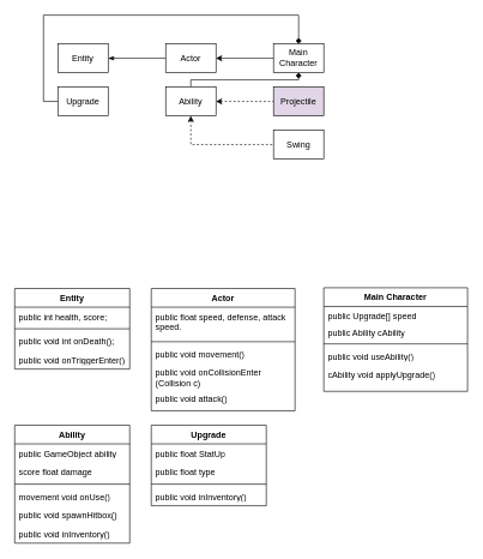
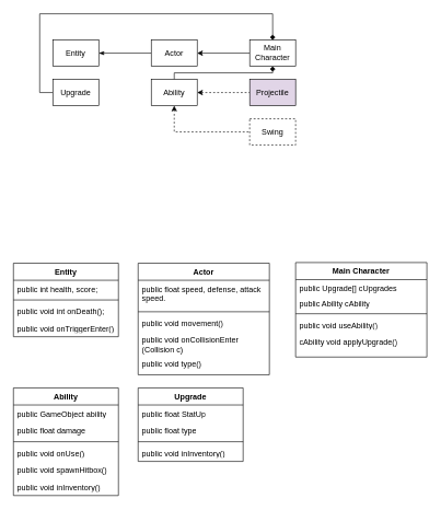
  <mxCell id="0" />
  <mxCell id="1" parent="0" />
  <mxCell id="2" value="" style="edgeStyle=orthogonalEdgeStyle;rounded=0;orthogonalLoop=1;jettySize=auto;html=1;endArrow=none;endFill=0;startArrow=classicThin;startFill=1;" parent="1" source="3" target="5" edge="1"><mxGeometry relative="1" as="geometry" /></mxCell>
  <mxCell id="3" value="Entity" style="rounded=0;whiteSpace=wrap;html=1;" parent="1" vertex="1"><mxGeometry x="80" y="60" width="70" height="40" as="geometry" /></mxCell>
  <mxCell id="4" value="" style="edgeStyle=orthogonalEdgeStyle;rounded=0;orthogonalLoop=1;jettySize=auto;html=1;startArrow=classic;startFill=1;endArrow=none;endFill=0;" parent="1" source="5" target="6" edge="1"><mxGeometry relative="1" as="geometry" /></mxCell>
  <mxCell id="5" value="Actor" style="rounded=0;whiteSpace=wrap;html=1;" parent="1" vertex="1"><mxGeometry x="230" y="60" width="70" height="40" as="geometry" /></mxCell>
  <mxCell id="6" value="Main Character" style="rounded=0;whiteSpace=wrap;html=1;" parent="1" vertex="1"><mxGeometry x="380" y="60" width="70" height="40" as="geometry" /></mxCell>
  <mxCell id="7" style="edgeStyle=orthogonalEdgeStyle;rounded=0;orthogonalLoop=1;jettySize=auto;html=1;endArrow=diamond;endFill=1;" edge="1" parent="1" source="8" target="6"><mxGeometry relative="1" as="geometry"><Array as="points"><mxPoint x="60" y="140" /><mxPoint x="60" y="20" /><mxPoint x="415" y="20" /></Array></mxGeometry></mxCell>
  <mxCell id="8" value="Upgrade" style="rounded=0;whiteSpace=wrap;html=1;" parent="1" vertex="1"><mxGeometry x="80" y="120" width="70" height="40" as="geometry" /></mxCell>
  <mxCell id="9" value="" style="edgeStyle=orthogonalEdgeStyle;rounded=0;orthogonalLoop=1;jettySize=auto;html=1;startArrow=classic;startFill=1;endArrow=none;endFill=0;dashed=1;" parent="1" source="12" target="13" edge="1"><mxGeometry relative="1" as="geometry" /></mxCell>
  <mxCell id="10" value="" style="edgeStyle=orthogonalEdgeStyle;rounded=0;orthogonalLoop=1;jettySize=auto;html=1;endArrow=none;endFill=0;startArrow=classic;startFill=1;dashed=1;" parent="1" source="12" target="14" edge="1"><mxGeometry relative="1" as="geometry"><Array as="points"><mxPoint x="265" y="200" /></Array></mxGeometry></mxCell>
  <mxCell id="11" style="edgeStyle=orthogonalEdgeStyle;rounded=0;orthogonalLoop=1;jettySize=auto;html=1;endArrow=diamond;endFill=1;" edge="1" parent="1" source="12" target="6"><mxGeometry relative="1" as="geometry"><Array as="points"><mxPoint x="265" y="110" /><mxPoint x="415" y="110" /></Array></mxGeometry></mxCell>
  <mxCell id="12" value="Ability" style="rounded=0;whiteSpace=wrap;html=1;" parent="1" vertex="1"><mxGeometry x="230" y="120" width="70" height="40" as="geometry" /></mxCell>
  <mxCell id="13" value="Projectile" style="rounded=0;whiteSpace=wrap;html=1;fillColor=#e1d5e7;" parent="1" vertex="1"><mxGeometry x="380" y="120" width="70" height="40" as="geometry" /></mxCell>
- <mxCell id="14" value="Swing" style="rounded=0;whiteSpace=wrap;html=1;" parent="1" vertex="1"><mxGeometry x="380" y="180" width="70" height="40" as="geometry" /></mxCell>
+ <mxCell id="14" value="Swing" style="rounded=0;whiteSpace=wrap;html=1;dashed=1;" parent="1" vertex="1"><mxGeometry x="380" y="180" width="70" height="40" as="geometry" /></mxCell>
  <mxCell id="15" value="Entity" style="swimlane;fontStyle=1;align=center;verticalAlign=top;childLayout=stackLayout;horizontal=1;startSize=26;horizontalStack=0;resizeParent=1;resizeParentMax=0;resizeLast=0;collapsible=1;marginBottom=0;whiteSpace=wrap;html=1;" parent="1" vertex="1"><mxGeometry x="20" y="400" width="160" height="112" as="geometry" /></mxCell>
  <mxCell id="16" value="public int health, score;" style="text;strokeColor=none;fillColor=none;align=left;verticalAlign=top;spacingLeft=4;spacingRight=4;overflow=hidden;rotatable=0;points=[[0,0.5],[1,0.5]];portConstraint=eastwest;whiteSpace=wrap;html=1;" parent="15" vertex="1"><mxGeometry y="26" width="160" height="26" as="geometry" /></mxCell>
  <mxCell id="17" value="" style="line;strokeWidth=1;fillColor=none;align=left;verticalAlign=middle;spacingTop=-1;spacingLeft=3;spacingRight=3;rotatable=0;labelPosition=right;points=[];portConstraint=eastwest;strokeColor=inherit;" parent="15" vertex="1"><mxGeometry y="52" width="160" height="8" as="geometry" /></mxCell>
  <mxCell id="18" value="public void int onDeath();" style="text;strokeColor=none;fillColor=none;align=left;verticalAlign=top;spacingLeft=4;spacingRight=4;overflow=hidden;rotatable=0;points=[[0,0.5],[1,0.5]];portConstraint=eastwest;whiteSpace=wrap;html=1;" parent="15" vertex="1"><mxGeometry y="60" width="160" height="26" as="geometry" /></mxCell>
  <mxCell id="19" value="public void onTriggerEnter()" style="text;strokeColor=none;fillColor=none;align=left;verticalAlign=top;spacingLeft=4;spacingRight=4;overflow=hidden;rotatable=0;points=[[0,0.5],[1,0.5]];portConstraint=eastwest;whiteSpace=wrap;html=1;" parent="15" vertex="1"><mxGeometry y="86" width="160" height="26" as="geometry" /></mxCell>
  <mxCell id="20" value="Actor" style="swimlane;fontStyle=1;align=center;verticalAlign=top;childLayout=stackLayout;horizontal=1;startSize=26;horizontalStack=0;resizeParent=1;resizeParentMax=0;resizeLast=0;collapsible=1;marginBottom=0;whiteSpace=wrap;html=1;" parent="1" vertex="1"><mxGeometry x="210" y="400" width="200" height="170" as="geometry" /></mxCell>
  <mxCell id="21" value="public float speed, defense, attack speed." style="text;strokeColor=none;fillColor=none;align=left;verticalAlign=top;spacingLeft=4;spacingRight=4;overflow=hidden;rotatable=0;points=[[0,0.5],[1,0.5]];portConstraint=eastwest;whiteSpace=wrap;html=1;" parent="20" vertex="1"><mxGeometry y="26" width="200" height="44" as="geometry" /></mxCell>
  <mxCell id="22" value="" style="line;strokeWidth=1;fillColor=none;align=left;verticalAlign=middle;spacingTop=-1;spacingLeft=3;spacingRight=3;rotatable=0;labelPosition=right;points=[];portConstraint=eastwest;strokeColor=inherit;" parent="20" vertex="1"><mxGeometry y="70" width="200" height="8" as="geometry" /></mxCell>
  <mxCell id="23" value="public void movement()" style="text;strokeColor=none;fillColor=none;align=left;verticalAlign=top;spacingLeft=4;spacingRight=4;overflow=hidden;rotatable=0;points=[[0,0.5],[1,0.5]];portConstraint=eastwest;whiteSpace=wrap;html=1;" parent="20" vertex="1"><mxGeometry y="78" width="200" height="26" as="geometry" /></mxCell>
  <mxCell id="24" value="public void onCollisionEnter (Collision c)" style="text;strokeColor=none;fillColor=none;align=left;verticalAlign=top;spacingLeft=4;spacingRight=4;overflow=hidden;rotatable=0;points=[[0,0.5],[1,0.5]];portConstraint=eastwest;whiteSpace=wrap;html=1;" parent="20" vertex="1"><mxGeometry y="104" width="200" height="36" as="geometry" /></mxCell>
- <mxCell id="25" value="public void attack()" style="text;strokeColor=none;fillColor=none;align=left;verticalAlign=top;spacingLeft=4;spacingRight=4;overflow=hidden;rotatable=0;points=[[0,0.5],[1,0.5]];portConstraint=eastwest;whiteSpace=wrap;html=1;" parent="20" vertex="1"><mxGeometry y="140" width="200" height="30" as="geometry" /></mxCell>
+ <mxCell id="25" value="public void type()" style="text;strokeColor=none;fillColor=none;align=left;verticalAlign=top;spacingLeft=4;spacingRight=4;overflow=hidden;rotatable=0;points=[[0,0.5],[1,0.5]];portConstraint=eastwest;whiteSpace=wrap;html=1;" parent="20" vertex="1"><mxGeometry y="140" width="200" height="30" as="geometry" /></mxCell>
  <mxCell id="26" value="Main Character" style="swimlane;fontStyle=1;align=center;verticalAlign=top;childLayout=stackLayout;horizontal=1;startSize=26;horizontalStack=0;resizeParent=1;resizeParentMax=0;resizeLast=0;collapsible=1;marginBottom=0;whiteSpace=wrap;html=1;" parent="1" vertex="1"><mxGeometry x="450" y="399" width="200" height="144" as="geometry" /></mxCell>
- <mxCell id="27" value="public Upgrade[] speed" style="text;strokeColor=none;fillColor=none;align=left;verticalAlign=top;spacingLeft=4;spacingRight=4;overflow=hidden;rotatable=0;points=[[0,0.5],[1,0.5]];portConstraint=eastwest;whiteSpace=wrap;html=1;" parent="26" vertex="1"><mxGeometry y="26" width="200" height="24" as="geometry" /></mxCell>
+ <mxCell id="27" value="public Upgrade[] cUpgrades" style="text;strokeColor=none;fillColor=none;align=left;verticalAlign=top;spacingLeft=4;spacingRight=4;overflow=hidden;rotatable=0;points=[[0,0.5],[1,0.5]];portConstraint=eastwest;whiteSpace=wrap;html=1;" parent="26" vertex="1"><mxGeometry y="26" width="200" height="24" as="geometry" /></mxCell>
  <mxCell id="28" value="public Ability cAbility" style="text;strokeColor=none;fillColor=none;align=left;verticalAlign=top;spacingLeft=4;spacingRight=4;overflow=hidden;rotatable=0;points=[[0,0.5],[1,0.5]];portConstraint=eastwest;whiteSpace=wrap;html=1;" parent="26" vertex="1"><mxGeometry y="50" width="200" height="24" as="geometry" /></mxCell>
  <mxCell id="29" value="" style="line;strokeWidth=1;fillColor=none;align=left;verticalAlign=middle;spacingTop=-1;spacingLeft=3;spacingRight=3;rotatable=0;labelPosition=right;points=[];portConstraint=eastwest;strokeColor=inherit;" parent="26" vertex="1"><mxGeometry y="74" width="200" height="8" as="geometry" /></mxCell>
  <mxCell id="30" value="public void useAbility()" style="text;strokeColor=none;fillColor=none;align=left;verticalAlign=top;spacingLeft=4;spacingRight=4;overflow=hidden;rotatable=0;points=[[0,0.5],[1,0.5]];portConstraint=eastwest;whiteSpace=wrap;html=1;" parent="26" vertex="1"><mxGeometry y="82" width="200" height="26" as="geometry" /></mxCell>
  <mxCell id="31" value="cAbility void applyUpgrade()" style="text;strokeColor=none;fillColor=none;align=left;verticalAlign=top;spacingLeft=4;spacingRight=4;overflow=hidden;rotatable=0;points=[[0,0.5],[1,0.5]];portConstraint=eastwest;whiteSpace=wrap;html=1;" parent="26" vertex="1"><mxGeometry y="108" width="200" height="36" as="geometry" /></mxCell>
  <mxCell id="32" value="Ability" style="swimlane;fontStyle=1;align=center;verticalAlign=top;childLayout=stackLayout;horizontal=1;startSize=26;horizontalStack=0;resizeParent=1;resizeParentMax=0;resizeLast=0;collapsible=1;marginBottom=0;whiteSpace=wrap;html=1;" parent="1" vertex="1"><mxGeometry x="20" y="590" width="160" height="164" as="geometry" /></mxCell>
  <mxCell id="33" value="public GameObject ability" style="text;strokeColor=none;fillColor=none;align=left;verticalAlign=top;spacingLeft=4;spacingRight=4;overflow=hidden;rotatable=0;points=[[0,0.5],[1,0.5]];portConstraint=eastwest;whiteSpace=wrap;html=1;" parent="32" vertex="1"><mxGeometry y="26" width="160" height="26" as="geometry" /></mxCell>
- <mxCell id="34" value="score float damage" style="text;strokeColor=none;fillColor=none;align=left;verticalAlign=top;spacingLeft=4;spacingRight=4;overflow=hidden;rotatable=0;points=[[0,0.5],[1,0.5]];portConstraint=eastwest;whiteSpace=wrap;html=1;" parent="32" vertex="1"><mxGeometry y="52" width="160" height="26" as="geometry" /></mxCell>
+ <mxCell id="34" value="public float damage" style="text;strokeColor=none;fillColor=none;align=left;verticalAlign=top;spacingLeft=4;spacingRight=4;overflow=hidden;rotatable=0;points=[[0,0.5],[1,0.5]];portConstraint=eastwest;whiteSpace=wrap;html=1;" parent="32" vertex="1"><mxGeometry y="52" width="160" height="26" as="geometry" /></mxCell>
  <mxCell id="35" value="" style="line;strokeWidth=1;fillColor=none;align=left;verticalAlign=middle;spacingTop=-1;spacingLeft=3;spacingRight=3;rotatable=0;labelPosition=right;points=[];portConstraint=eastwest;strokeColor=inherit;" parent="32" vertex="1"><mxGeometry y="78" width="160" height="8" as="geometry" /></mxCell>
- <mxCell id="36" value="movement void onUse()" style="text;strokeColor=none;fillColor=none;align=left;verticalAlign=top;spacingLeft=4;spacingRight=4;overflow=hidden;rotatable=0;points=[[0,0.5],[1,0.5]];portConstraint=eastwest;whiteSpace=wrap;html=1;" parent="32" vertex="1"><mxGeometry y="86" width="160" height="26" as="geometry" /></mxCell>
+ <mxCell id="36" value="public void onUse()" style="text;strokeColor=none;fillColor=none;align=left;verticalAlign=top;spacingLeft=4;spacingRight=4;overflow=hidden;rotatable=0;points=[[0,0.5],[1,0.5]];portConstraint=eastwest;whiteSpace=wrap;html=1;" parent="32" vertex="1"><mxGeometry y="86" width="160" height="26" as="geometry" /></mxCell>
  <mxCell id="37" value="public void spawnHitbox()" style="text;strokeColor=none;fillColor=none;align=left;verticalAlign=top;spacingLeft=4;spacingRight=4;overflow=hidden;rotatable=0;points=[[0,0.5],[1,0.5]];portConstraint=eastwest;whiteSpace=wrap;html=1;" parent="32" vertex="1"><mxGeometry y="112" width="160" height="26" as="geometry" /></mxCell>
  <mxCell id="38" value="public void inInventory()" style="text;strokeColor=none;fillColor=none;align=left;verticalAlign=top;spacingLeft=4;spacingRight=4;overflow=hidden;rotatable=0;points=[[0,0.5],[1,0.5]];portConstraint=eastwest;whiteSpace=wrap;html=1;" parent="32" vertex="1"><mxGeometry y="138" width="160" height="26" as="geometry" /></mxCell>
  <mxCell id="39" value="Upgrade" style="swimlane;fontStyle=1;align=center;verticalAlign=top;childLayout=stackLayout;horizontal=1;startSize=26;horizontalStack=0;resizeParent=1;resizeParentMax=0;resizeLast=0;collapsible=1;marginBottom=0;whiteSpace=wrap;html=1;" parent="1" vertex="1"><mxGeometry x="210" y="590" width="160" height="112" as="geometry" /></mxCell>
  <mxCell id="40" value="public float StatUp" style="text;strokeColor=none;fillColor=none;align=left;verticalAlign=top;spacingLeft=4;spacingRight=4;overflow=hidden;rotatable=0;points=[[0,0.5],[1,0.5]];portConstraint=eastwest;whiteSpace=wrap;html=1;" parent="39" vertex="1"><mxGeometry y="26" width="160" height="26" as="geometry" /></mxCell>
  <mxCell id="41" value="public float type" style="text;strokeColor=none;fillColor=none;align=left;verticalAlign=top;spacingLeft=4;spacingRight=4;overflow=hidden;rotatable=0;points=[[0,0.5],[1,0.5]];portConstraint=eastwest;whiteSpace=wrap;html=1;" parent="39" vertex="1"><mxGeometry y="52" width="160" height="26" as="geometry" /></mxCell>
  <mxCell id="42" value="" style="line;strokeWidth=1;fillColor=none;align=left;verticalAlign=middle;spacingTop=-1;spacingLeft=3;spacingRight=3;rotatable=0;labelPosition=right;points=[];portConstraint=eastwest;strokeColor=inherit;" parent="39" vertex="1"><mxGeometry y="78" width="160" height="8" as="geometry" /></mxCell>
  <mxCell id="43" value="public void inInventory()" style="text;strokeColor=none;fillColor=none;align=left;verticalAlign=top;spacingLeft=4;spacingRight=4;overflow=hidden;rotatable=0;points=[[0,0.5],[1,0.5]];portConstraint=eastwest;whiteSpace=wrap;html=1;" parent="39" vertex="1"><mxGeometry y="86" width="160" height="26" as="geometry" /></mxCell>
